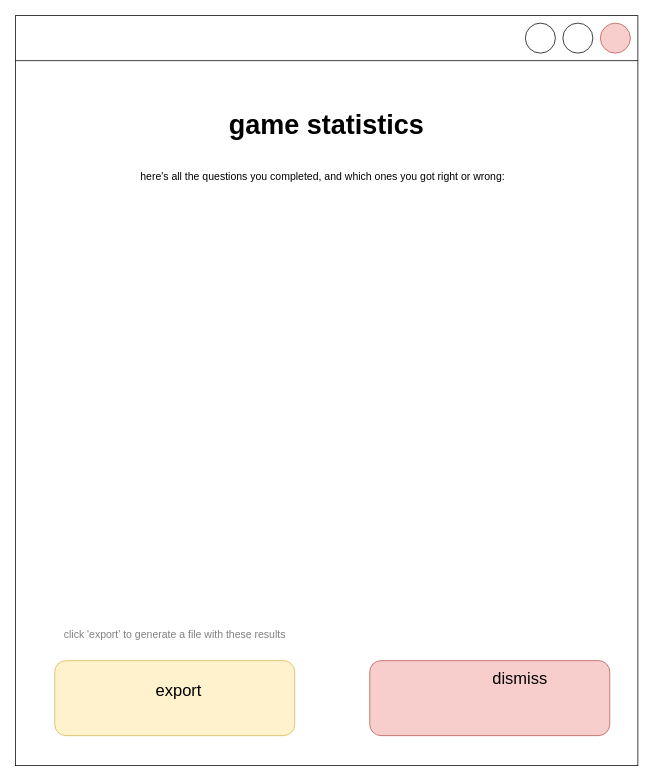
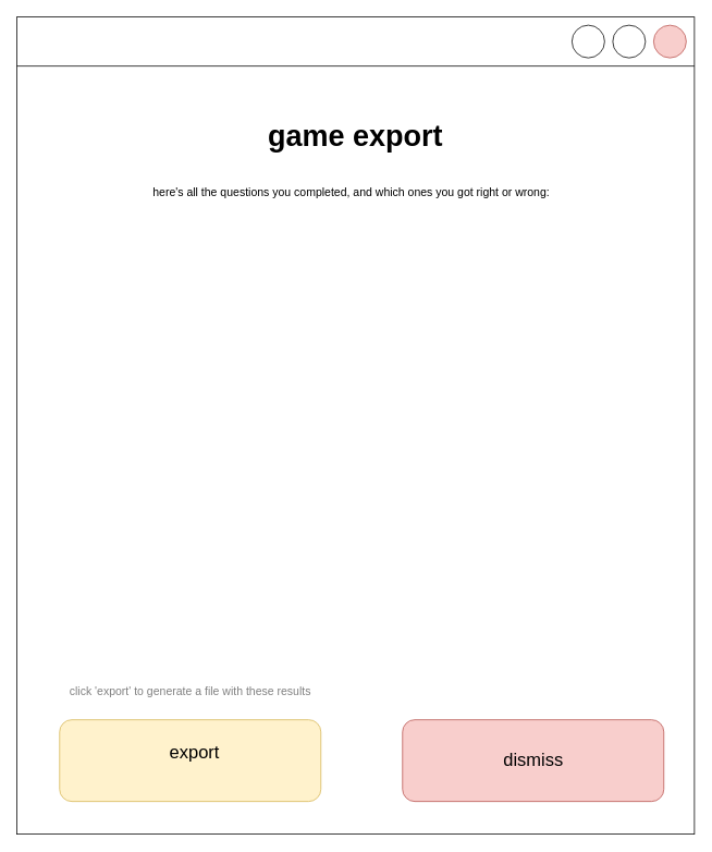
  <mxCell id="0" />
  <mxCell id="1" parent="0" />
  <mxCell id="2" value="" style="rounded=0;whiteSpace=wrap;html=1;" vertex="1" parent="1"><mxGeometry x="20" y="20" width="830" height="1000" as="geometry" /></mxCell>
  <mxCell id="3" value="" style="endArrow=none;html=1;rounded=0;" edge="1" parent="1" target="2"><mxGeometry width="50" height="50" relative="1" as="geometry"><mxPoint x="20" y="80" as="sourcePoint" /><mxPoint x="70" y="30" as="targetPoint" /><Array as="points"><mxPoint x="850" y="80" /></Array></mxGeometry></mxCell>
  <mxCell id="4" value="" style="ellipse;whiteSpace=wrap;html=1;aspect=fixed;fillColor=#f8cecc;strokeColor=#b85450;" vertex="1" parent="1"><mxGeometry x="800" y="30" width="40" height="40" as="geometry" /></mxCell>
  <mxCell id="5" value="" style="ellipse;whiteSpace=wrap;html=1;aspect=fixed;" vertex="1" parent="1"><mxGeometry x="750" y="30" width="40" height="40" as="geometry" /></mxCell>
  <mxCell id="6" value="" style="ellipse;whiteSpace=wrap;html=1;aspect=fixed;" vertex="1" parent="1"><mxGeometry x="700" y="30" width="40" height="40" as="geometry" /></mxCell>
- <mxCell id="7" value="&lt;font size=&quot;1&quot; style=&quot;&quot;&gt;&lt;b style=&quot;font-size: 36px;&quot;&gt;game statistics&lt;/b&gt;&lt;/font&gt;" style="text;html=1;strokeColor=none;fillColor=none;align=center;verticalAlign=middle;whiteSpace=wrap;rounded=0;" vertex="1" parent="1"><mxGeometry x="180" y="100" width="510" height="130" as="geometry" /></mxCell>
+ <mxCell id="7" value="&lt;font size=&quot;1&quot; style=&quot;&quot;&gt;&lt;b style=&quot;font-size: 36px;&quot;&gt;game export&lt;/b&gt;&lt;/font&gt;" style="text;html=1;strokeColor=none;fillColor=none;align=center;verticalAlign=middle;whiteSpace=wrap;rounded=0;" vertex="1" parent="1"><mxGeometry x="180" y="100" width="510" height="130" as="geometry" /></mxCell>
  <mxCell id="8" value="here's all the questions you completed, and which ones you got right or wrong:" style="text;html=1;strokeColor=none;fillColor=none;align=left;verticalAlign=middle;whiteSpace=wrap;rounded=0;fontSize=14;" vertex="1" parent="1"><mxGeometry x="185" y="220" width="515" height="30" as="geometry" /></mxCell>
  <mxCell id="9" value="" style="rounded=1;whiteSpace=wrap;html=1;labelBackgroundColor=#FFFFFF;fontSize=16;fillColor=#f8cecc;strokeColor=#b85450;" vertex="1" parent="1"><mxGeometry x="492.5" y="880" width="320" height="100" as="geometry" /></mxCell>
- <mxCell id="10" value="&lt;font style=&quot;font-size: 22px;&quot;&gt;dismiss&lt;/font&gt;" style="text;html=1;strokeColor=none;fillColor=none;align=center;verticalAlign=middle;whiteSpace=wrap;rounded=0;" vertex="1" parent="1"><mxGeometry x="597.5" y="890" width="190" height="30" as="geometry" /></mxCell>
+ <mxCell id="10" value="&lt;font style=&quot;font-size: 22px;&quot;&gt;dismiss&lt;/font&gt;" style="text;html=1;strokeColor=none;fillColor=none;align=center;verticalAlign=middle;whiteSpace=wrap;rounded=0;" vertex="1" parent="1"><mxGeometry x="557.5" y="915" width="190" height="30" as="geometry" /></mxCell>
  <mxCell id="11" value="" style="rounded=1;whiteSpace=wrap;html=1;labelBackgroundColor=#FFFFFF;fontSize=16;fillColor=#fff2cc;strokeColor=#d6b656;" vertex="1" parent="1"><mxGeometry x="72.5" y="880" width="320" height="100" as="geometry" /></mxCell>
  <mxCell id="12" value="&lt;font style=&quot;font-size: 22px;&quot;&gt;export&lt;/font&gt;" style="text;html=1;strokeColor=none;fillColor=none;align=center;verticalAlign=middle;whiteSpace=wrap;rounded=0;" vertex="1" parent="1"><mxGeometry x="142.5" y="905" width="190" height="30" as="geometry" /></mxCell>
  <mxCell id="13" value="&lt;font style=&quot;font-size: 14px;&quot;&gt;click 'export' to generate a file with these results&lt;/font&gt;" style="text;html=1;strokeColor=none;fillColor=none;align=left;verticalAlign=middle;whiteSpace=wrap;rounded=0;fontSize=14;fontColor=#808080;" vertex="1" parent="1"><mxGeometry x="82.5" y="820" width="300" height="50" as="geometry" /></mxCell>
